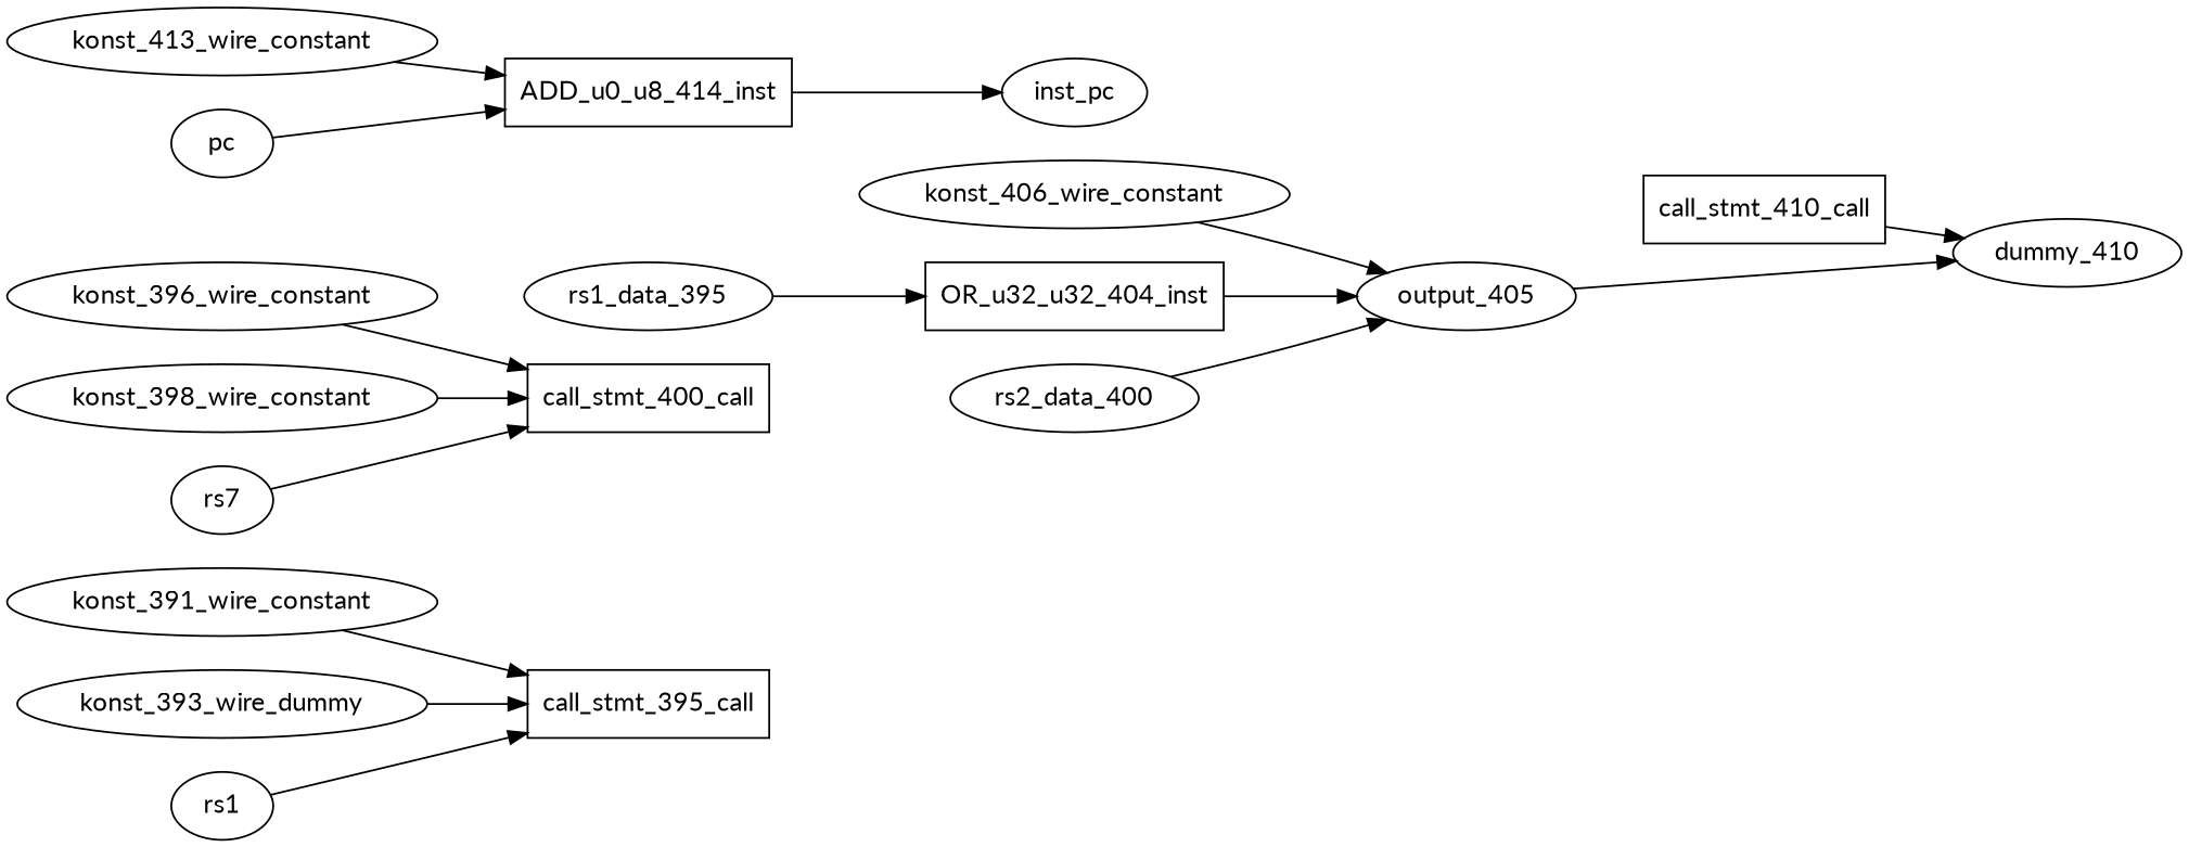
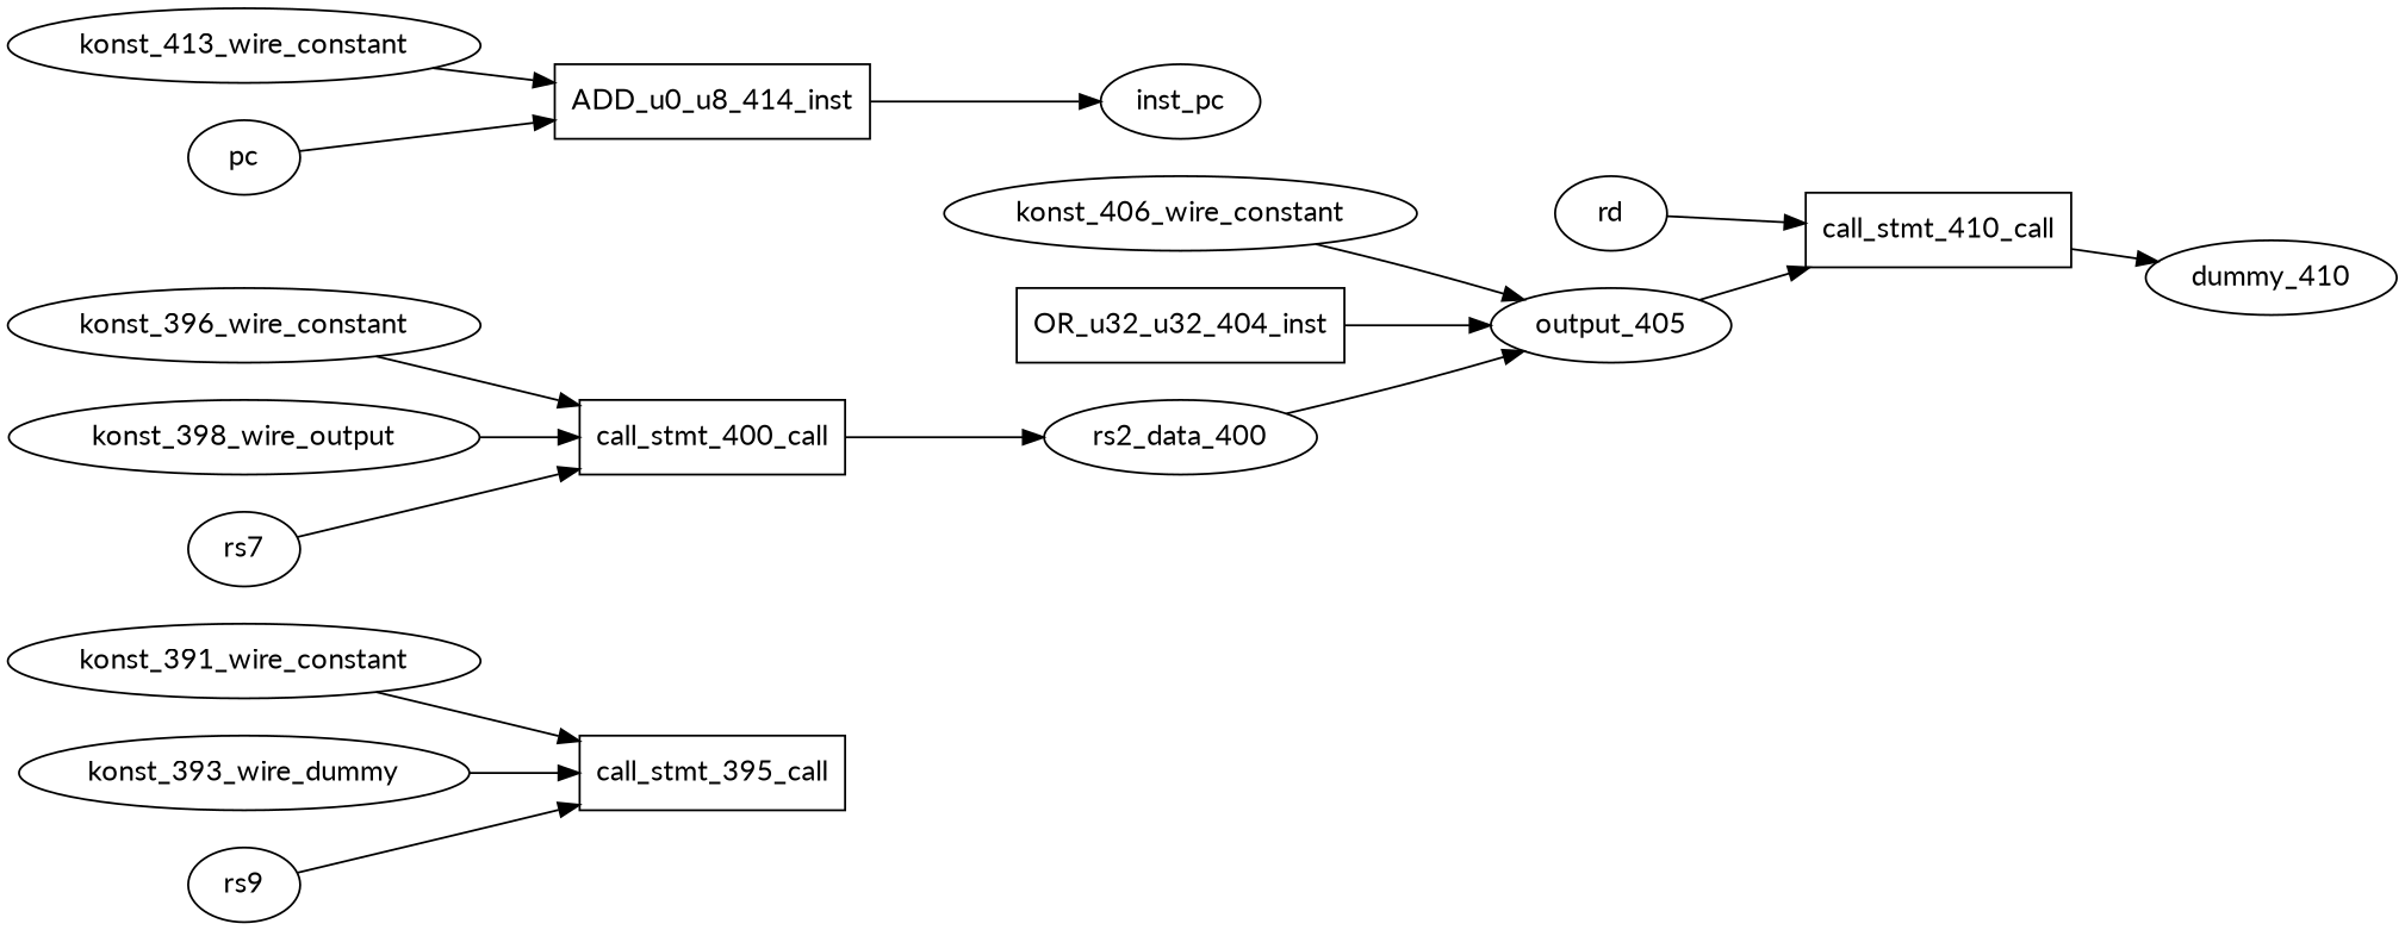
  digraph {
    fontname=Lato
    rankdir=LR
    node [fontname=Lato shape=ellipse]
    edge [fontname=Lato]
    call_stmt_395_call [shape=rectangle]
    konst_391_wire_constant
    n3 [label=konst_393_wire_dummy]
    call_stmt_400_call [shape=rectangle]
    konst_396_wire_constant
    rs2_data_400
-   konst_398_wire_constant
+   konst_398_wire_constant [label=konst_398_wire_output]
    konst_406_wire_constant
    output_405
    call_stmt_410_call [shape=rectangle]
    dummy_410
    n12 [label=ADD_u0_u8_414_inst shape=rectangle]
    konst_413_wire_constant
    n14 [label=inst_pc shape=""]
    OR_u32_u32_404_inst [shape=rectangle]
-   rs1_data_395
    pc [shape=""]
-   rs1 [shape=""]
+   rs1 [label=rs9 shape=""]
    n19 [label=rs7 shape=""]
+   rd [shape=""]
    konst_391_wire_constant -> call_stmt_395_call
    n3 -> call_stmt_395_call
+   call_stmt_400_call -> rs2_data_400
    konst_396_wire_constant -> call_stmt_400_call
    rs2_data_400 -> output_405
    konst_398_wire_constant -> call_stmt_400_call
    konst_406_wire_constant -> output_405
-   output_405 -> dummy_410
+   output_405 -> call_stmt_410_call
    call_stmt_410_call -> dummy_410
    n12 -> n14
    konst_413_wire_constant -> n12
    OR_u32_u32_404_inst -> output_405
-   rs1_data_395 -> OR_u32_u32_404_inst
    pc -> n12
    rs1 -> call_stmt_395_call
    n19 -> call_stmt_400_call
+   rd -> call_stmt_410_call
  }
